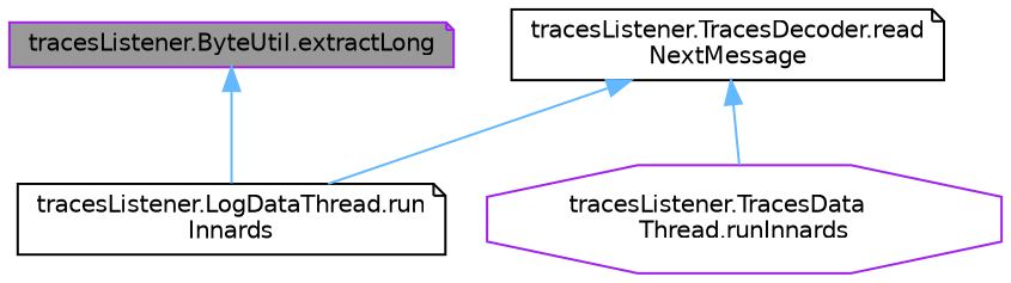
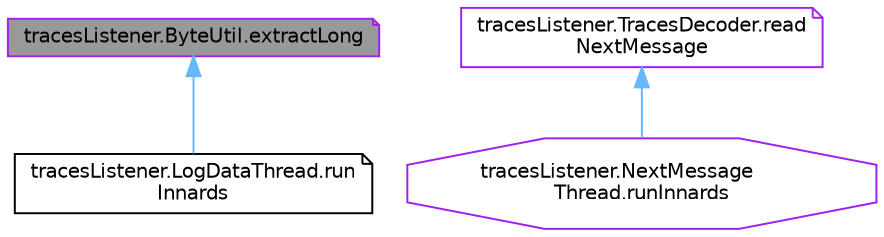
  digraph {
    rankdir=TB
    node [color=purple fillcolor=white fontname=Helvetica fontsize=10 shape=note style=filled]
    edge [color=steelblue1 dir=back fontname=Helvetica fontsize=10 labelfontname=Helvetica labelfontsize=10 style=solid]
    n1 [fillcolor=grey60 fontcolor=black height=0.2 label="tracesListener.ByteUtil.extractLong" width=0.4]
    n2 [color=black height=0.2 label="tracesListener.LogDataThread.run\lInnards" width=0.4]
-   n3 [color=black height=0.2 label="tracesListener.TracesDecoder.read\lNextMessage" width=0.4]
-   n4 [height=0.2 label="tracesListener.TracesData\lThread.runInnards" shape=octagon width=0.4]
+   n3 [height=0.2 label="tracesListener.TracesDecoder.read\lNextMessage" width=0.4]
+   n4 [height=0.2 label="tracesListener.NextMessage\lThread.runInnards" shape=octagon width=0.4]
    n1 -> n2
-   n3 -> n2
    n3 -> n4
  }
